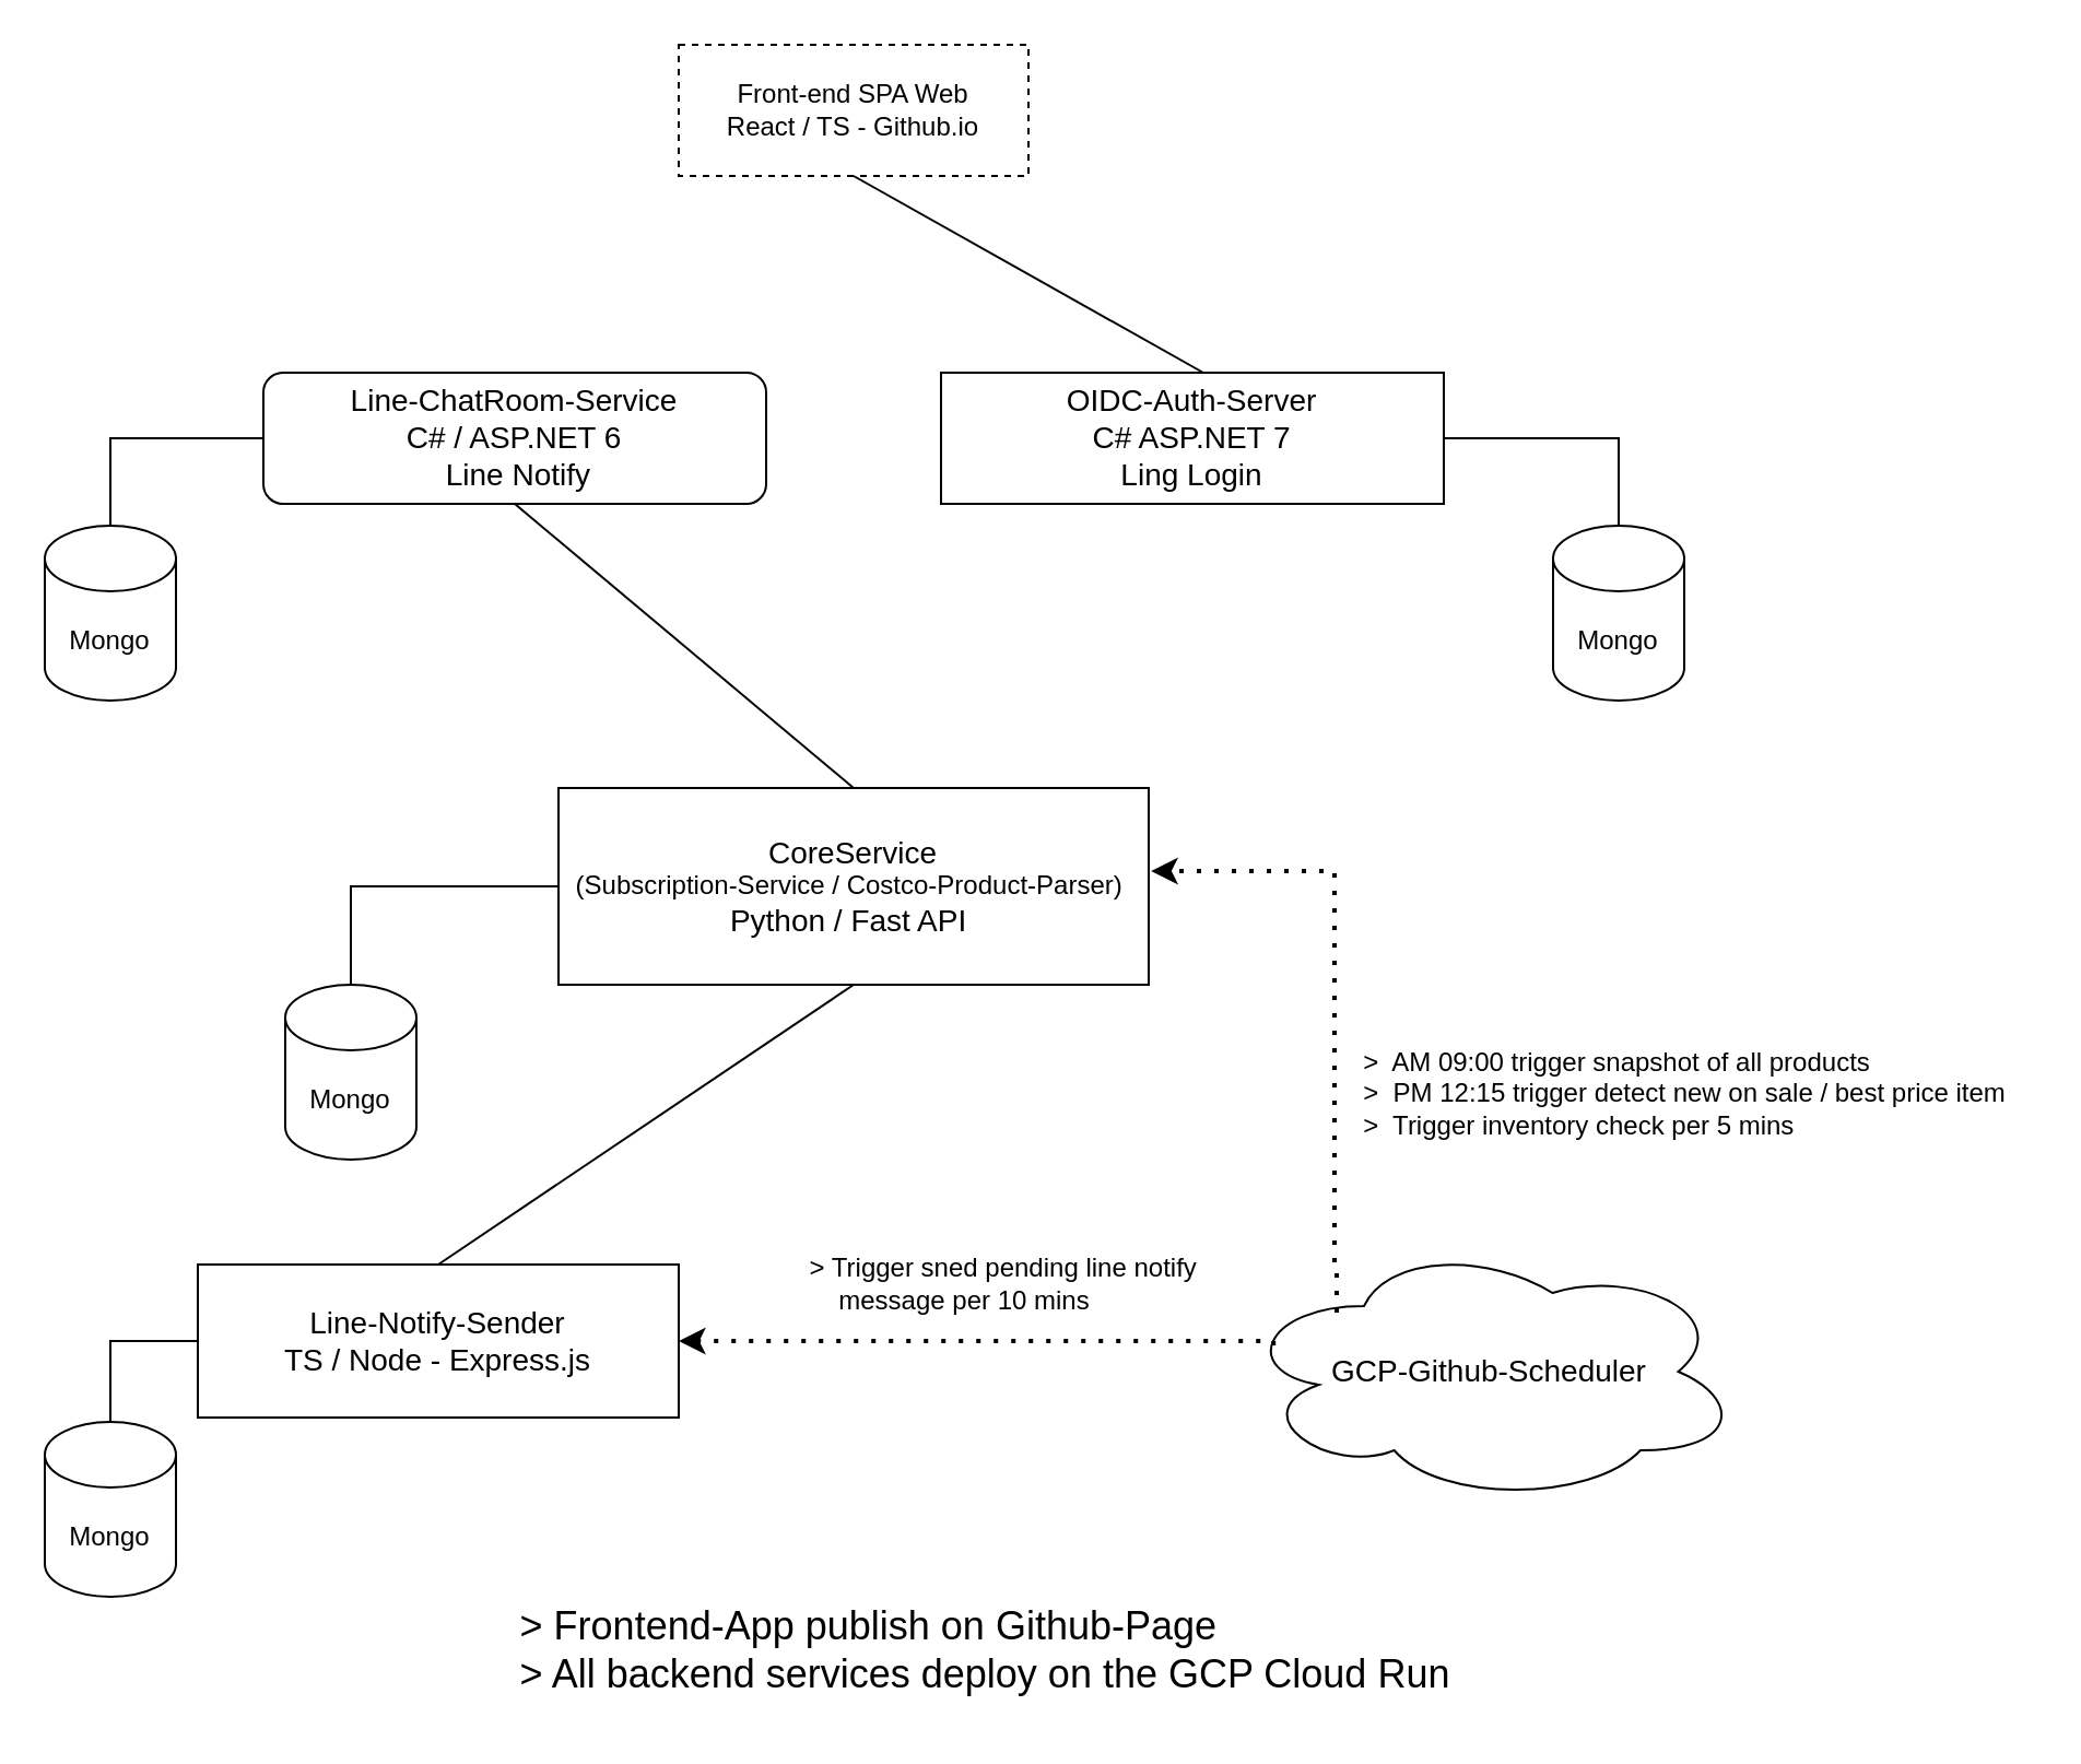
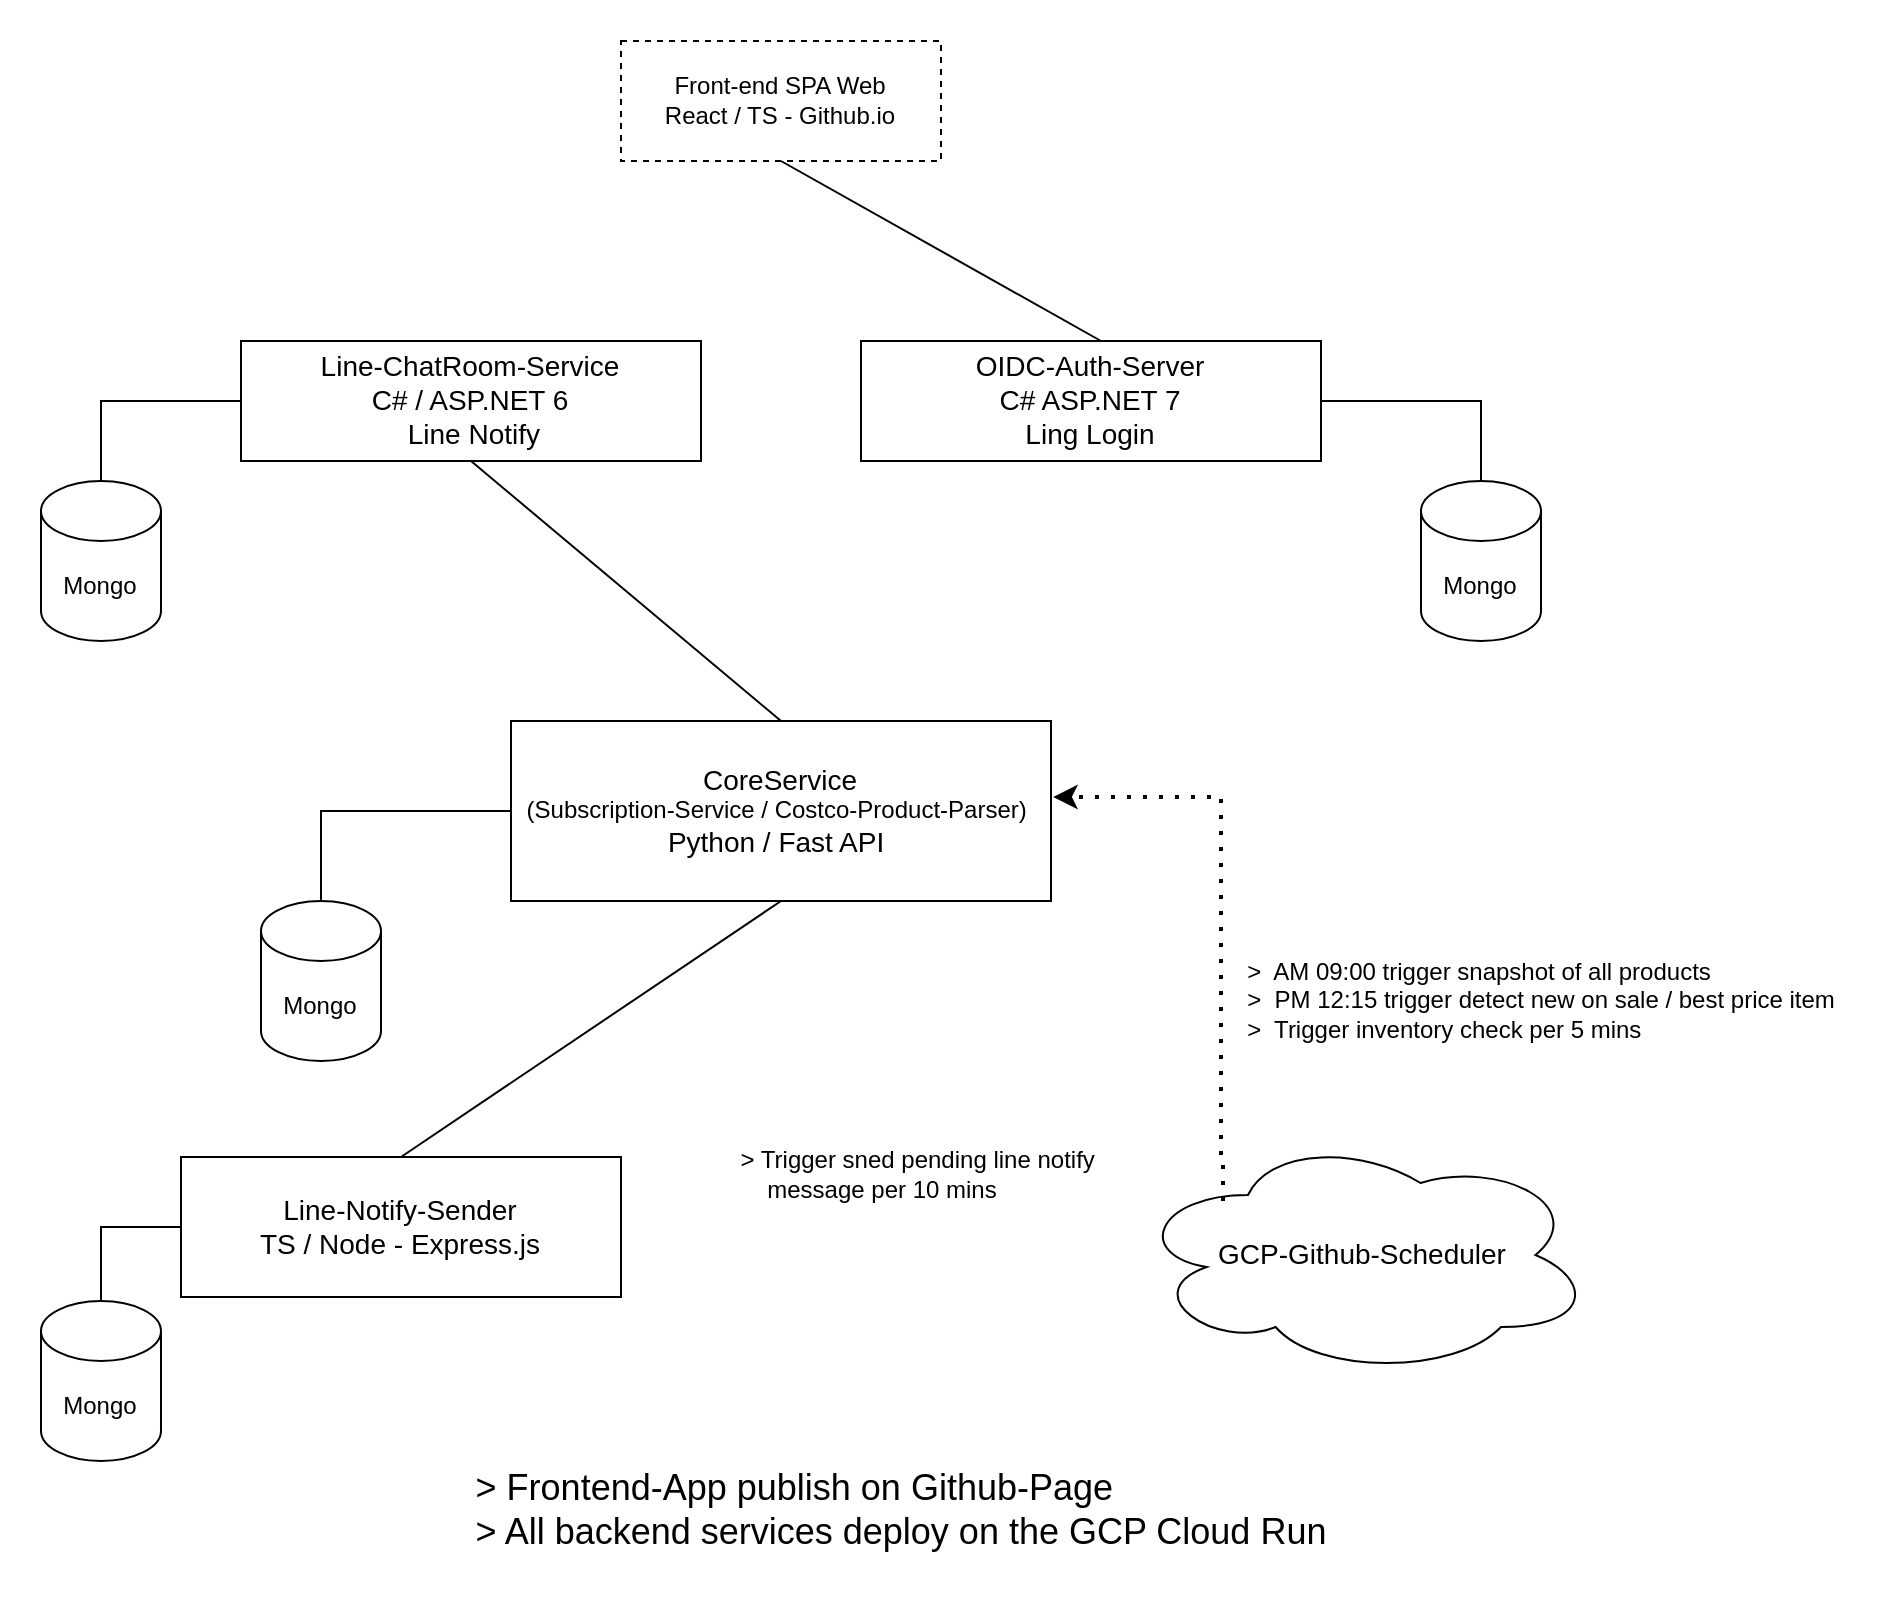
  <mxCell id="0" />
  <mxCell id="1" parent="0" />
  <mxCell id="2" value="Front-end SPA Web&lt;br&gt;React / TS - Github.io" style="rounded=0;whiteSpace=wrap;html=1;dashed=1;" vertex="1" parent="1"><mxGeometry x="310" y="20" width="160" height="60" as="geometry" /></mxCell>
- <mxCell id="3" value="&lt;font style=&quot;font-size: 14px;&quot;&gt;Line-ChatRoom-Service&lt;br&gt;C# / ASP.NET 6&lt;br&gt;&amp;nbsp;Line Notify&lt;/font&gt;" style="whiteSpace=wrap;html=1;rounded=1;" vertex="1" parent="1"><mxGeometry x="120" y="170" width="230" height="60" as="geometry" /></mxCell>
+ <mxCell id="3" value="&lt;font style=&quot;font-size: 14px;&quot;&gt;Line-ChatRoom-Service&lt;br&gt;C# / ASP.NET 6&lt;br&gt;&amp;nbsp;Line Notify&lt;/font&gt;" style="rounded=0;whiteSpace=wrap;html=1;" vertex="1" parent="1"><mxGeometry x="120" y="170" width="230" height="60" as="geometry" /></mxCell>
  <mxCell id="4" value="&lt;font style=&quot;font-size: 14px;&quot;&gt;OIDC-Auth-Server&lt;br&gt;C# ASP.NET 7&lt;br&gt;Ling Login&lt;/font&gt;" style="rounded=0;whiteSpace=wrap;html=1;" vertex="1" parent="1"><mxGeometry x="430" y="170" width="230" height="60" as="geometry" /></mxCell>
  <mxCell id="5" value="&lt;font style=&quot;font-size: 14px;&quot;&gt;CoreService&lt;/font&gt;&lt;br&gt;(Subscription-Service / Costco-Product-Parser)&amp;nbsp;&lt;br&gt;&lt;font style=&quot;font-size: 14px;&quot;&gt;Python / Fast API&amp;nbsp;&lt;/font&gt;" style="rounded=0;whiteSpace=wrap;html=1;" vertex="1" parent="1"><mxGeometry x="255" y="360" width="270" height="90" as="geometry" /></mxCell>
  <mxCell id="6" value="Mongo" style="shape=cylinder3;whiteSpace=wrap;html=1;boundedLbl=1;backgroundOutline=1;size=15;" vertex="1" parent="1"><mxGeometry x="20" y="240" width="60" height="80" as="geometry" /></mxCell>
  <mxCell id="7" value="Mongo" style="shape=cylinder3;whiteSpace=wrap;html=1;boundedLbl=1;backgroundOutline=1;size=15;" vertex="1" parent="1"><mxGeometry x="710" y="240" width="60" height="80" as="geometry" /></mxCell>
  <mxCell id="8" value="Mongo" style="shape=cylinder3;whiteSpace=wrap;html=1;boundedLbl=1;backgroundOutline=1;size=15;" vertex="1" parent="1"><mxGeometry x="130" y="450" width="60" height="80" as="geometry" /></mxCell>
  <mxCell id="9" value="" style="endArrow=none;startArrow=none;html=1;rounded=0;entryX=0.5;entryY=1;entryDx=0;entryDy=0;endFill=0;startFill=0;" edge="1" parent="1" target="2"><mxGeometry width="50" height="50" relative="1" as="geometry"><mxPoint x="550" y="170" as="sourcePoint" /><mxPoint x="400" y="90" as="targetPoint" /></mxGeometry></mxCell>
  <mxCell id="10" value="" style="endArrow=none;startArrow=none;html=1;rounded=0;entryX=0.5;entryY=0;entryDx=0;entryDy=0;exitX=0.5;exitY=1;exitDx=0;exitDy=0;startFill=0;endFill=0;" edge="1" parent="1" source="3" target="5"><mxGeometry width="50" height="50" relative="1" as="geometry"><mxPoint x="245" y="180" as="sourcePoint" /><mxPoint x="400" y="90" as="targetPoint" /></mxGeometry></mxCell>
  <mxCell id="11" value="" style="endArrow=none;html=1;rounded=0;entryX=0;entryY=0.5;entryDx=0;entryDy=0;exitX=0.5;exitY=0;exitDx=0;exitDy=0;exitPerimeter=0;edgeStyle=orthogonalEdgeStyle;" edge="1" parent="1" source="6" target="3"><mxGeometry width="50" height="50" relative="1" as="geometry"><mxPoint x="310" y="320" as="sourcePoint" /><mxPoint x="360" y="270" as="targetPoint" /></mxGeometry></mxCell>
  <mxCell id="12" value="" style="endArrow=none;html=1;rounded=0;entryX=0;entryY=0.5;entryDx=0;entryDy=0;exitX=0.5;exitY=0;exitDx=0;exitDy=0;exitPerimeter=0;edgeStyle=orthogonalEdgeStyle;" edge="1" parent="1" source="8" target="5"><mxGeometry width="50" height="50" relative="1" as="geometry"><mxPoint x="330" y="310" as="sourcePoint" /><mxPoint x="380" y="260" as="targetPoint" /></mxGeometry></mxCell>
  <mxCell id="13" value="&lt;font style=&quot;font-size: 14px;&quot;&gt;Line-Notify-Sender&lt;br&gt;TS / Node - Express.js&lt;/font&gt;" style="rounded=0;whiteSpace=wrap;html=1;" vertex="1" parent="1"><mxGeometry x="90" y="578" width="220" height="70" as="geometry" /></mxCell>
  <mxCell id="14" value="" style="endArrow=none;html=1;rounded=0;exitX=0.5;exitY=0;exitDx=0;exitDy=0;entryX=0.5;entryY=1;entryDx=0;entryDy=0;" edge="1" parent="1" source="13" target="5"><mxGeometry width="50" height="50" relative="1" as="geometry"><mxPoint x="330" y="470" as="sourcePoint" /><mxPoint x="380" y="420" as="targetPoint" /></mxGeometry></mxCell>
  <mxCell id="15" value="Mongo" style="shape=cylinder3;whiteSpace=wrap;html=1;boundedLbl=1;backgroundOutline=1;size=15;" vertex="1" parent="1"><mxGeometry x="20" y="650" width="60" height="80" as="geometry" /></mxCell>
  <mxCell id="16" value="" style="endArrow=none;html=1;rounded=0;exitX=0.5;exitY=0;exitDx=0;exitDy=0;exitPerimeter=0;edgeStyle=orthogonalEdgeStyle;entryX=0;entryY=0.5;entryDx=0;entryDy=0;" edge="1" parent="1" source="15" target="13"><mxGeometry width="50" height="50" relative="1" as="geometry"><mxPoint x="640" y="490" as="sourcePoint" /><mxPoint x="531" y="434" as="targetPoint" /></mxGeometry></mxCell>
  <mxCell id="17" value="" style="endArrow=none;html=1;rounded=0;entryX=1;entryY=0.5;entryDx=0;entryDy=0;exitX=0.5;exitY=0;exitDx=0;exitDy=0;exitPerimeter=0;edgeStyle=orthogonalEdgeStyle;" edge="1" parent="1" source="7" target="4"><mxGeometry width="50" height="50" relative="1" as="geometry"><mxPoint x="650" y="500" as="sourcePoint" /><mxPoint x="541" y="444" as="targetPoint" /></mxGeometry></mxCell>
  <mxCell id="18" value="&lt;font style=&quot;font-size: 14px;&quot;&gt;GCP-Github-Scheduler&lt;/font&gt;" style="ellipse;shape=cloud;whiteSpace=wrap;html=1;" vertex="1" parent="1"><mxGeometry x="566" y="567" width="230" height="120" as="geometry" /></mxCell>
  <mxCell id="19" value="" style="endArrow=classic;dashed=1;html=1;dashPattern=1 3;strokeWidth=2;rounded=0;entryX=1.004;entryY=0.422;entryDx=0;entryDy=0;entryPerimeter=0;edgeStyle=orthogonalEdgeStyle;startArrow=none;startFill=0;endFill=1;" edge="1" parent="1" target="5"><mxGeometry width="50" height="50" relative="1" as="geometry"><mxPoint x="611" y="600" as="sourcePoint" /><mxPoint x="570" y="510" as="targetPoint" /><Array as="points"><mxPoint x="611" y="579" /><mxPoint x="610" y="398" /></Array></mxGeometry></mxCell>
  <mxCell id="20" value="&lt;div style=&quot;text-align: left;&quot;&gt;&lt;span style=&quot;background-color: initial;&quot;&gt;&amp;gt;&amp;nbsp; AM 09:00 trigger snapshot of all products&lt;/span&gt;&lt;/div&gt;&lt;div style=&quot;text-align: left;&quot;&gt;&lt;span style=&quot;background-color: initial;&quot;&gt;&amp;gt;&amp;nbsp; PM 12:15 trigger detect new on sale / best price item&lt;/span&gt;&lt;/div&gt;&lt;div style=&quot;text-align: left;&quot;&gt;&lt;span style=&quot;background-color: initial;&quot;&gt;&amp;gt;&amp;nbsp; Trigger inventory check per 5 mins&lt;/span&gt;&lt;/div&gt;" style="text;html=1;align=center;verticalAlign=middle;resizable=0;points=[];autosize=1;strokeColor=none;fillColor=none;" vertex="1" parent="1"><mxGeometry x="610" y="470" width="320" height="60" as="geometry" /></mxCell>
- <mxCell id="21" value="" style="endArrow=classic;dashed=1;html=1;dashPattern=1 3;strokeWidth=2;rounded=0;entryX=1;entryY=0.5;entryDx=0;entryDy=0;exitX=0.07;exitY=0.4;exitDx=0;exitDy=0;exitPerimeter=0;edgeStyle=orthogonalEdgeStyle;startArrow=none;startFill=0;endFill=1;" edge="1" parent="1" source="18" target="13"><mxGeometry width="50" height="50" relative="1" as="geometry"><mxPoint x="662" y="577" as="sourcePoint" /><mxPoint x="536.08" y="407.98" as="targetPoint" /><Array as="points"><mxPoint x="582" y="613" /></Array></mxGeometry></mxCell>
  <mxCell id="22" value="&lt;div style=&quot;text-align: left;&quot;&gt;&amp;gt; Trigger sned pending line notify&amp;nbsp;&lt;/div&gt;&lt;div style=&quot;text-align: left;&quot;&gt;&amp;nbsp; &amp;nbsp; message per 10 mins&lt;/div&gt;" style="text;html=1;align=center;verticalAlign=middle;resizable=0;points=[];autosize=1;strokeColor=none;fillColor=none;" vertex="1" parent="1"><mxGeometry x="360" y="567" width="200" height="40" as="geometry" /></mxCell>
  <mxCell id="23" value="&lt;div style=&quot;text-align: left; font-size: 18px;&quot;&gt;&lt;div&gt;&amp;gt; Frontend-App publish on Github-Page&lt;/div&gt;&lt;div&gt;&amp;gt; All backend services deploy on the GCP Cloud Run&lt;/div&gt;&lt;/div&gt;" style="text;html=1;align=center;verticalAlign=middle;resizable=0;points=[];autosize=1;strokeColor=none;fillColor=none;" vertex="1" parent="1"><mxGeometry x="225" y="725" width="450" height="60" as="geometry" /></mxCell>
